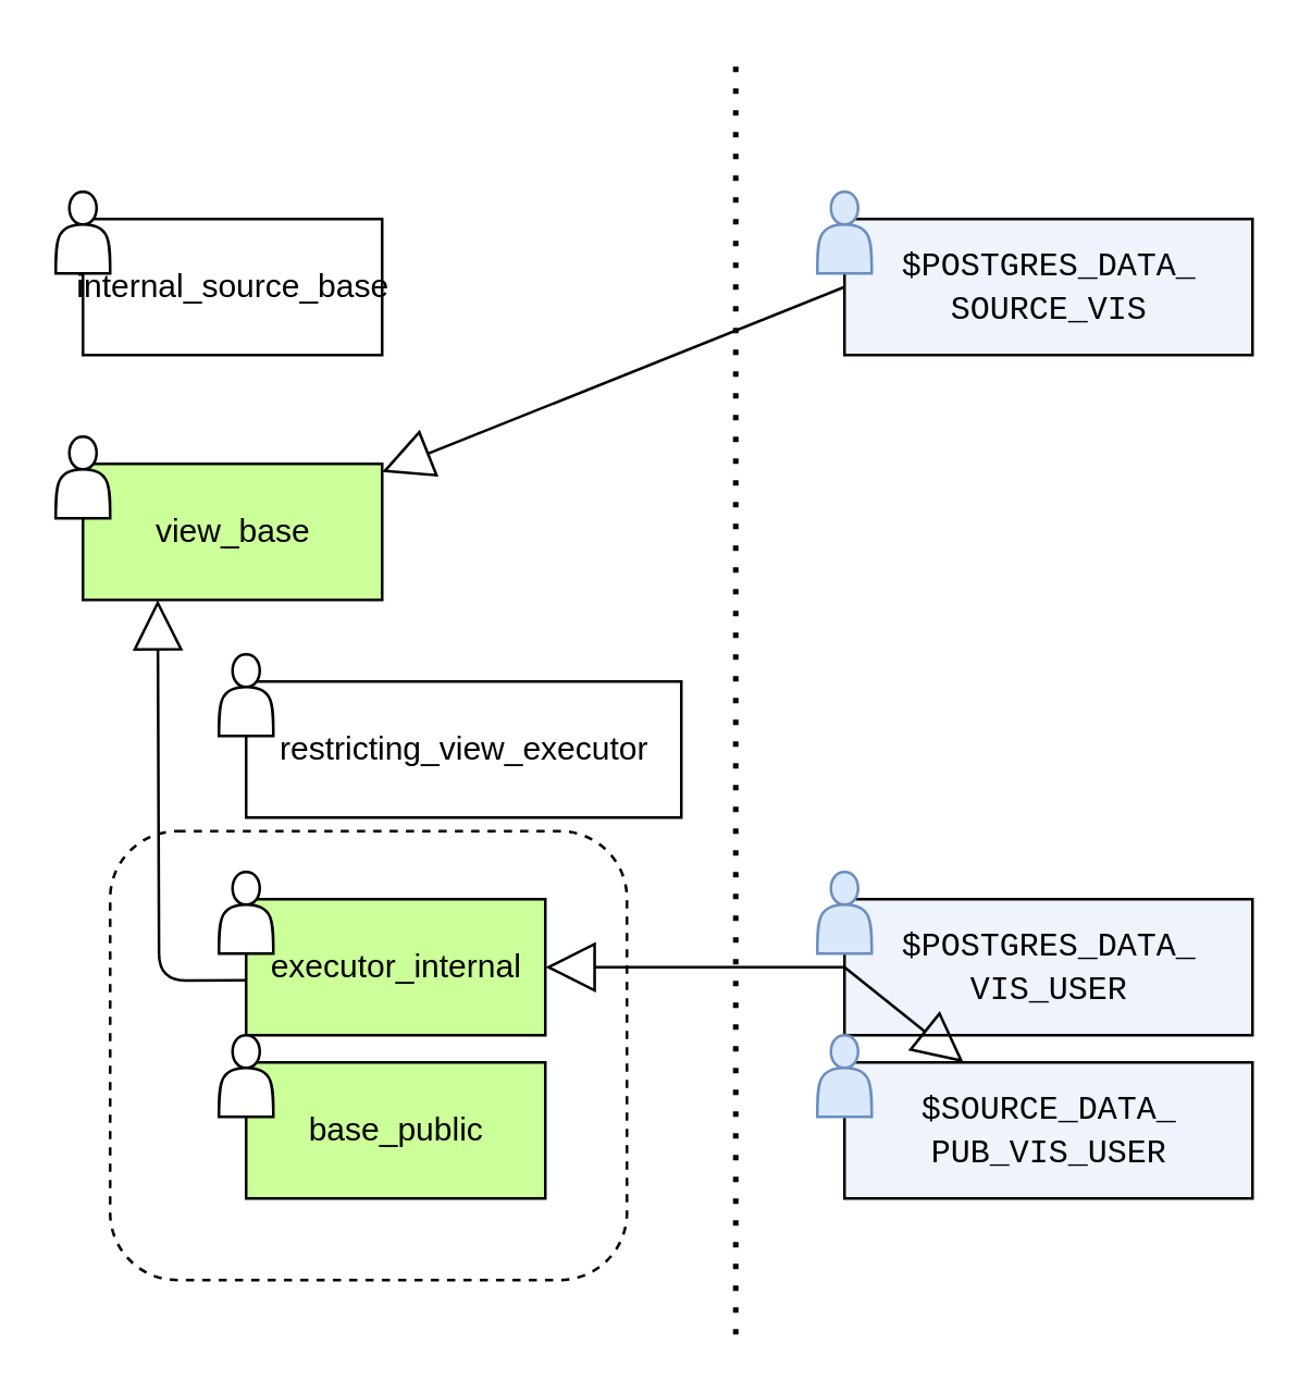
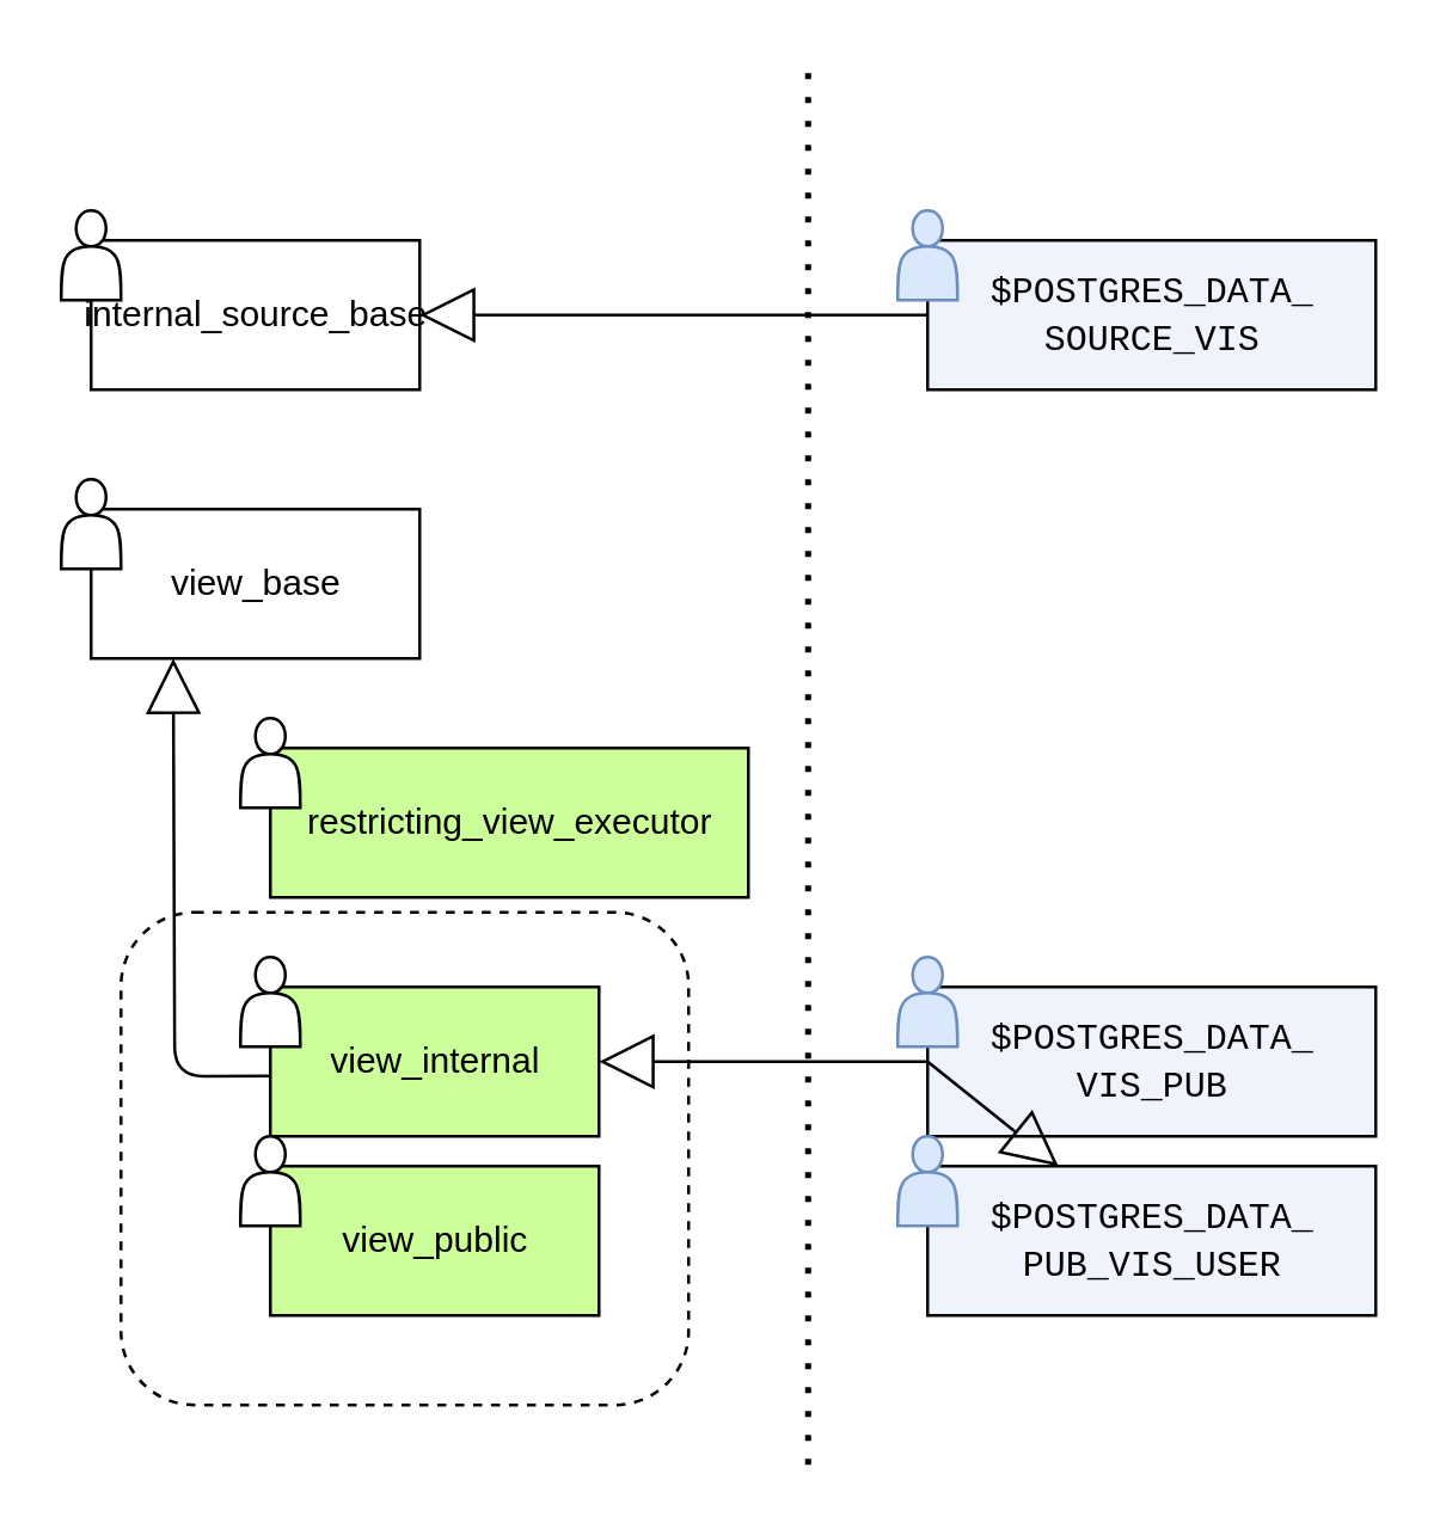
  <mxCell id="0" />
  <mxCell id="1" parent="0" />
  <mxCell id="2" value="" style="group" vertex="1" connectable="0" parent="1"><mxGeometry x="20" y="160" width="120" height="60" as="geometry" /></mxCell>
- <mxCell id="3" value="view_base" style="html=1;fillColor=#ccff99;" vertex="1" parent="2"><mxGeometry x="10" y="10" width="110" height="50" as="geometry" /></mxCell>
+ <mxCell id="3" value="view_base" style="html=1;" vertex="1" parent="2"><mxGeometry x="10" y="10" width="110" height="50" as="geometry" /></mxCell>
  <mxCell id="4" value="" style="shape=actor;whiteSpace=wrap;html=1;" vertex="1" parent="2"><mxGeometry width="20" height="30" as="geometry" /></mxCell>
  <mxCell id="5" value="" style="group" vertex="1" connectable="0" parent="1"><mxGeometry x="80" y="320" width="150" height="150" as="geometry" /></mxCell>
  <mxCell id="6" value="" style="rounded=1;whiteSpace=wrap;html=1;dashed=1;" vertex="1" parent="5"><mxGeometry x="-40" y="-15" width="190" height="165" as="geometry" /></mxCell>
- <mxCell id="7" value="executor_internal" style="html=1;fillColor=#CCFF99;" vertex="1" parent="5"><mxGeometry x="10" y="10" width="110" height="50" as="geometry" /></mxCell>
+ <mxCell id="7" value="view_internal" style="html=1;fillColor=#CCFF99;" vertex="1" parent="5"><mxGeometry x="10" y="10" width="110" height="50" as="geometry" /></mxCell>
  <mxCell id="8" value="" style="shape=actor;whiteSpace=wrap;html=1;" vertex="1" parent="5"><mxGeometry width="20" height="30" as="geometry" /></mxCell>
  <mxCell id="9" value="" style="group" vertex="1" connectable="0" parent="1"><mxGeometry x="80" y="380" width="120" height="60" as="geometry" /></mxCell>
- <mxCell id="10" value="base_public" style="html=1;fillColor=#CCFF99;" vertex="1" parent="9"><mxGeometry x="10" y="10" width="110" height="50" as="geometry" /></mxCell>
+ <mxCell id="10" value="view_public" style="html=1;fillColor=#CCFF99;" vertex="1" parent="9"><mxGeometry x="10" y="10" width="110" height="50" as="geometry" /></mxCell>
  <mxCell id="11" value="" style="shape=actor;whiteSpace=wrap;html=1;" vertex="1" parent="9"><mxGeometry width="20" height="30" as="geometry" /></mxCell>
  <mxCell id="12" value="" style="group" vertex="1" connectable="0" parent="1"><mxGeometry x="80" y="240" width="170" height="60" as="geometry" /></mxCell>
- <mxCell id="13" value="restricting_view_executor" style="html=1;" vertex="1" parent="12"><mxGeometry x="10" y="10" width="160" height="50" as="geometry" /></mxCell>
+ <mxCell id="13" value="restricting_view_executor" style="html=1;fillColor=#ccff99;" vertex="1" parent="12"><mxGeometry x="10" y="10" width="160" height="50" as="geometry" /></mxCell>
  <mxCell id="14" value="" style="shape=actor;whiteSpace=wrap;html=1;" vertex="1" parent="12"><mxGeometry width="20" height="30" as="geometry" /></mxCell>
  <mxCell id="15" value="" style="group" vertex="1" connectable="0" parent="1"><mxGeometry x="20" y="70" width="120" height="60" as="geometry" /></mxCell>
  <mxCell id="16" value="internal_source_base" style="html=1;" vertex="1" parent="15"><mxGeometry x="10" y="10" width="110" height="50" as="geometry" /></mxCell>
  <mxCell id="17" value="" style="shape=actor;whiteSpace=wrap;html=1;" vertex="1" parent="15"><mxGeometry width="20" height="30" as="geometry" /></mxCell>
  <mxCell id="18" value="" style="endArrow=block;endSize=16;endFill=0;html=1;exitX=0;exitY=0.595;exitDx=0;exitDy=0;exitPerimeter=0;entryX=0.25;entryY=1;entryDx=0;entryDy=0;" edge="1" parent="1" source="7" target="3"><mxGeometry width="160" relative="1" as="geometry"><mxPoint x="100" y="285" as="sourcePoint" /><mxPoint x="60" y="220" as="targetPoint" /><Array as="points"><mxPoint x="58" y="360" /></Array></mxGeometry></mxCell>
  <mxCell id="19" value="" style="group" vertex="1" connectable="0" parent="1"><mxGeometry x="300" y="70" width="160" height="60" as="geometry" /></mxCell>
  <mxCell id="20" value="&lt;font face=&quot;Courier New&quot;&gt;$POSTGRES_DATA_&lt;br&gt;SOURCE_VIS&lt;/font&gt;" style="html=1;fillColor=#EFF4FC;" vertex="1" parent="19"><mxGeometry x="10" y="10" width="150" height="50" as="geometry" /></mxCell>
  <mxCell id="21" value="" style="shape=actor;whiteSpace=wrap;html=1;fillColor=#dae8fc;strokeColor=#6c8ebf;" vertex="1" parent="19"><mxGeometry width="20" height="30" as="geometry" /></mxCell>
  <mxCell id="22" value="" style="group" vertex="1" connectable="0" parent="1"><mxGeometry x="300" y="320" width="160" height="60" as="geometry" /></mxCell>
- <mxCell id="23" value="&lt;font face=&quot;Courier New&quot;&gt;$POSTGRES_DATA_&lt;br&gt;VIS_USER&lt;/font&gt;" style="html=1;fillColor=#EFF4FC;" vertex="1" parent="22"><mxGeometry x="10" y="10" width="150" height="50" as="geometry" /></mxCell>
+ <mxCell id="23" value="&lt;font face=&quot;Courier New&quot;&gt;$POSTGRES_DATA_&lt;br&gt;VIS_PUB&lt;/font&gt;" style="html=1;fillColor=#EFF4FC;" vertex="1" parent="22"><mxGeometry x="10" y="10" width="150" height="50" as="geometry" /></mxCell>
  <mxCell id="24" value="" style="shape=actor;whiteSpace=wrap;html=1;fillColor=#dae8fc;strokeColor=#6c8ebf;" vertex="1" parent="22"><mxGeometry width="20" height="30" as="geometry" /></mxCell>
  <mxCell id="25" value="" style="group" vertex="1" connectable="0" parent="1"><mxGeometry x="300" y="380" width="160" height="60" as="geometry" /></mxCell>
- <mxCell id="26" value="&lt;font face=&quot;Courier New&quot;&gt;$SOURCE_DATA_&lt;br&gt;PUB_VIS_USER&lt;/font&gt;" style="html=1;fillColor=#EFF4FC;" vertex="1" parent="25"><mxGeometry x="10" y="10" width="150" height="50" as="geometry" /></mxCell>
+ <mxCell id="26" value="&lt;font face=&quot;Courier New&quot;&gt;$POSTGRES_DATA_&lt;br&gt;PUB_VIS_USER&lt;/font&gt;" style="html=1;fillColor=#EFF4FC;" vertex="1" parent="25"><mxGeometry x="10" y="10" width="150" height="50" as="geometry" /></mxCell>
  <mxCell id="27" value="" style="shape=actor;whiteSpace=wrap;html=1;fillColor=#dae8fc;strokeColor=#6c8ebf;" vertex="1" parent="25"><mxGeometry width="20" height="30" as="geometry" /></mxCell>
  <mxCell id="28" value="" style="endArrow=block;endSize=16;endFill=0;html=1;entryX=1;entryY=0.5;entryDx=0;entryDy=0;exitX=0;exitY=0.5;exitDx=0;exitDy=0;" edge="1" parent="1" source="23" target="7"><mxGeometry width="160" relative="1" as="geometry"><mxPoint x="310" y="360" as="sourcePoint" /><mxPoint x="510" y="150" as="targetPoint" /></mxGeometry></mxCell>
- <mxCell id="29" value="" style="endArrow=block;endSize=16;endFill=0;html=1;exitX=0;exitY=0.5;exitDx=0;exitDy=0;" edge="1" parent="1" source="20" target="3"><mxGeometry width="160" relative="1" as="geometry"><mxPoint x="260" y="110" as="sourcePoint" /><mxPoint x="150" y="110" as="targetPoint" /></mxGeometry></mxCell>
+ <mxCell id="29" value="" style="endArrow=block;endSize=16;endFill=0;html=1;entryX=1;entryY=0.5;entryDx=0;entryDy=0;exitX=0;exitY=0.5;exitDx=0;exitDy=0;" edge="1" parent="1" source="20" target="16"><mxGeometry width="160" relative="1" as="geometry"><mxPoint x="260" y="110" as="sourcePoint" /><mxPoint x="150" y="110" as="targetPoint" /></mxGeometry></mxCell>
  <mxCell id="30" value="" style="endArrow=none;dashed=1;html=1;dashPattern=1 3;strokeWidth=2;" edge="1" parent="1"><mxGeometry width="50" height="50" relative="1" as="geometry"><mxPoint x="270" y="490" as="sourcePoint" /><mxPoint x="270" y="20" as="targetPoint" /></mxGeometry></mxCell>
  <mxCell id="31" value="" style="endArrow=block;endSize=16;endFill=0;html=1;exitX=0;exitY=0.5;exitDx=0;exitDy=0;" edge="1" parent="1" source="23" target="26"><mxGeometry width="160" relative="1" as="geometry"><mxPoint x="320" y="365" as="sourcePoint" /><mxPoint x="210" y="365" as="targetPoint" /></mxGeometry></mxCell>
